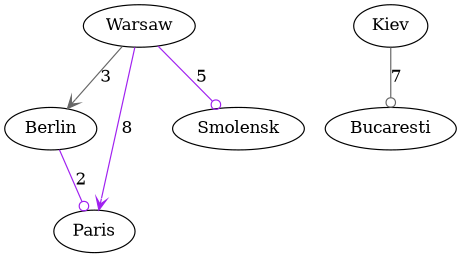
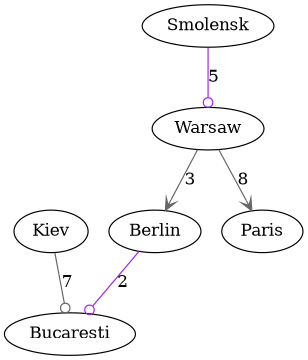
  digraph {
    edge [arrowhead=odot color=gray40]
    Warsaw
    Berlin
    Paris
    Smolensk
    Kiev
    Bucaresti
    Warsaw -> Berlin [arrowhead=vee label=3]
-   Warsaw -> Paris [arrowhead=vee color=purple label=8]
-   Warsaw -> Smolensk [color=purple label=5]
-   Berlin -> Paris [color=purple label=2]
+   Warsaw -> Paris [arrowhead=vee label=8]
+   Smolensk -> Warsaw [color=purple label=5]
+   Berlin -> Bucaresti [color=purple label=2]
    Kiev -> Bucaresti [label=7]
  }
